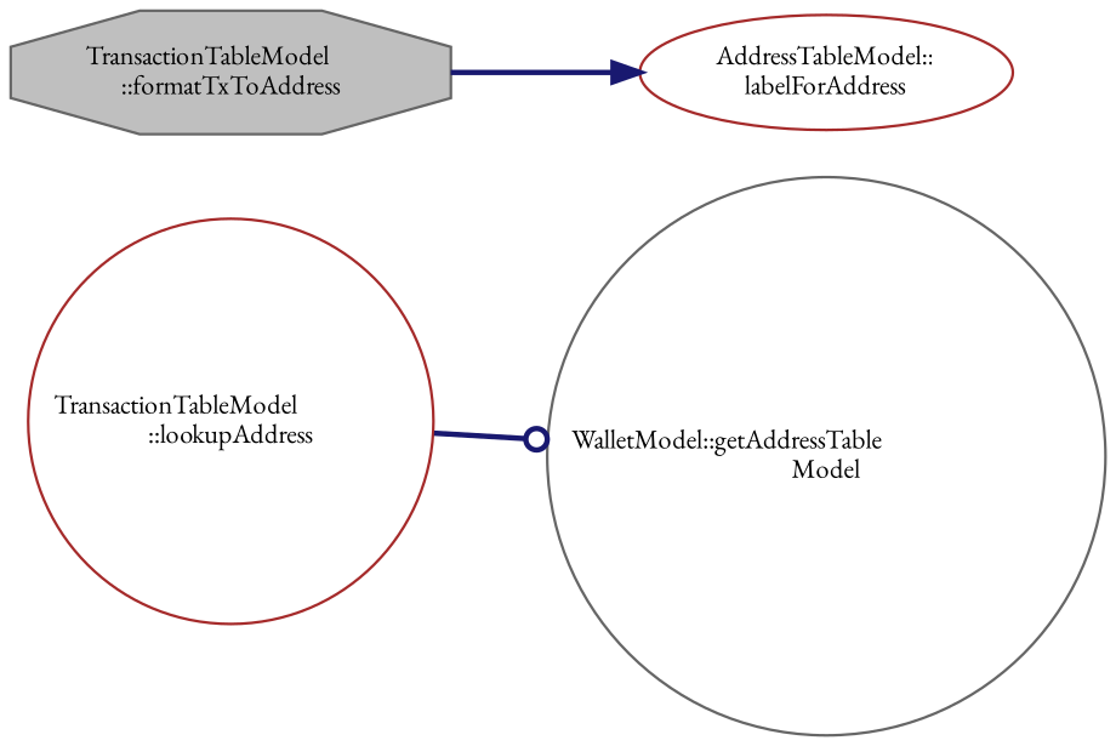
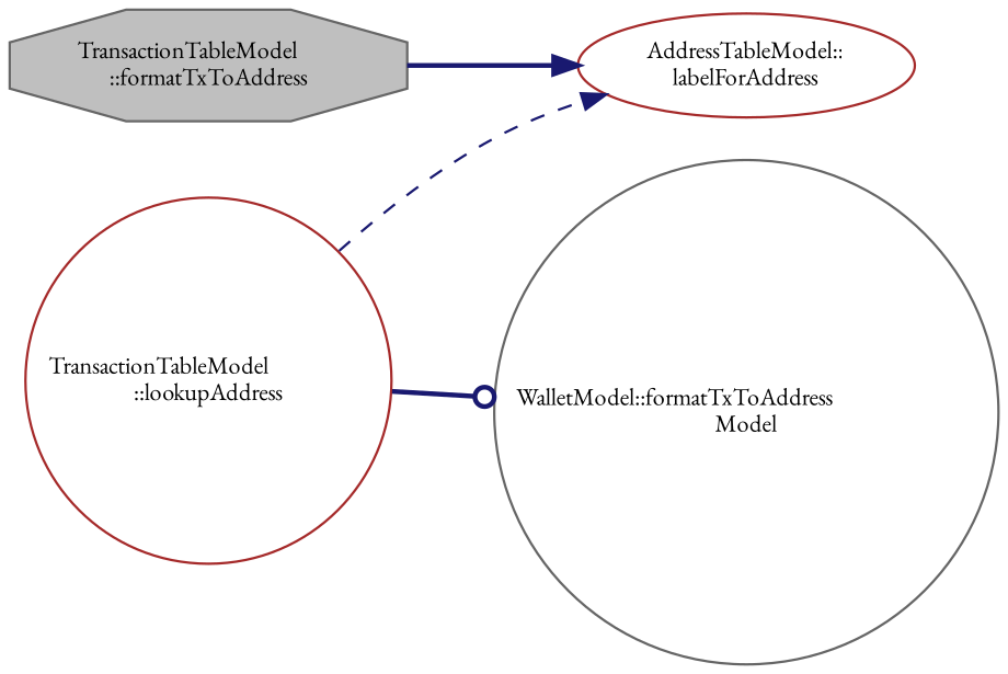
  digraph {
    fontname="EB Garamond"
    rankdir=LR
    node [color=gray40 fillcolor=white fontname="EB Garamond" fontsize=10 shape=circle style=filled]
    edge [arrowhead=normal color=midnightblue fontname="EB Garamond" fontsize=10 labelfontname=Helvetica labelfontsize=10 style=bold]
    n1 [fillcolor=grey75 fontcolor=black height=0.2 label="TransactionTableModel\l::formatTxToAddress" shape=octagon width=0.4]
    n2 [color=brown height=0.2 label="AddressTableModel::\llabelForAddress" shape=ellipse width=0.4]
    n3 [color=brown height=0.2 label="TransactionTableModel\l::lookupAddress" width=0.4]
-   n4 [height=0.2 label="WalletModel::getAddressTable\lModel" width=0.4]
+   n4 [height=0.2 label="WalletModel::formatTxToAddress\lModel" width=0.4]
    n1 -> n2
+   n3 -> n2 [style=dashed]
    n3 -> n4 [arrowhead=odot]
  }
